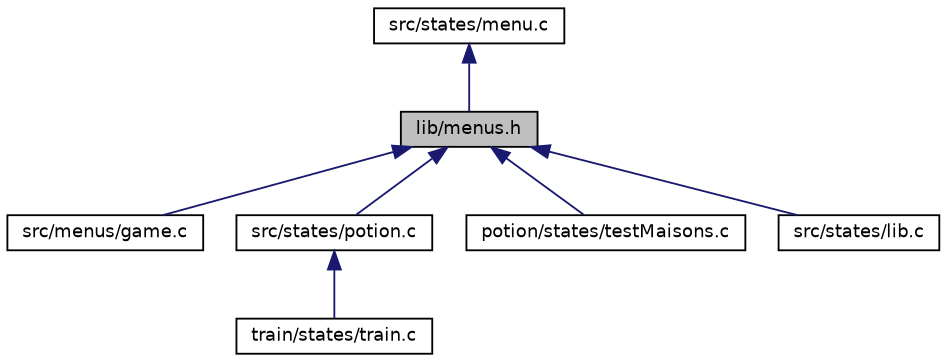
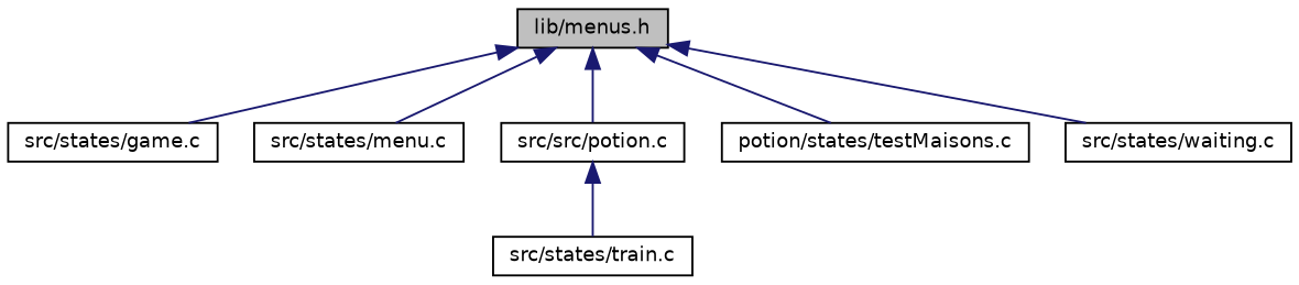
  digraph {
    node [color=black fillcolor=white fontname=Helvetica fontsize=10 shape=record style=filled]
    edge [color=midnightblue dir=back fontname=Helvetica fontsize=10 labelfontname=Helvetica labelfontsize=10 style=solid]
    n1 [fillcolor=grey75 fontcolor=black height=0.2 label="lib/menus.h" width=0.4]
-   n2 [height=0.2 label="src/menus/game.c" width=0.4]
+   n2 [height=0.2 label="src/states/game.c" width=0.4]
    n3 [height=0.2 label="src/states/menu.c" width=0.4]
-   n4 [height=0.2 label="src/states/potion.c" width=0.4]
+   n4 [height=0.2 label="src/src/potion.c" width=0.4]
    n5 [height=0.2 label="potion/states/testMaisons.c" width=0.4]
-   n6 [height=0.2 label="src/states/lib.c" width=0.4]
-   n7 [height=0.2 label="train/states/train.c" width=0.4]
+   n6 [height=0.2 label="src/states/waiting.c" width=0.4]
+   n7 [height=0.2 label="src/states/train.c" width=0.4]
    n1 -> n2
-   n3 -> n1
+   n1 -> n3
    n1 -> n4
    n1 -> n5
    n1 -> n6
    n4 -> n7
  }
